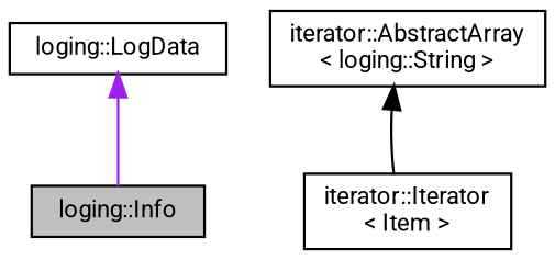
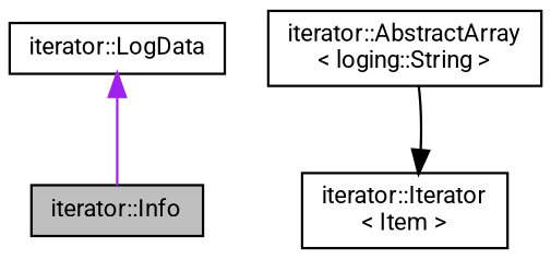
  digraph {
    fontname=Roboto
    node [color=black fillcolor=white fontname=Roboto fontsize=10 shape=record style=filled]
    edge [dir=back fontname=Roboto fontsize=10 labelfontname=Helvetica labelfontsize=10 style=solid]
-   n1 [fillcolor=grey75 fontcolor=black height=0.2 label="loging::Info" width=0.4]
-   n2 [height=0.2 label="loging::LogData" width=0.4]
+   n1 [fillcolor=grey75 fontcolor=black height=0.2 label="iterator::Info" width=0.4]
+   n2 [height=0.2 label="iterator::LogData" width=0.4]
    n3 [height=0.2 label="iterator::AbstractArray\l\< loging::String \>" width=0.4]
    n4 [height=0.2 label="iterator::Iterator\l\< Item \>" width=0.4]
    n2 -> n1 [color=purple]
-   n3 -> n4 [color=black]
+   n4 -> n3 [color=black]
  }
